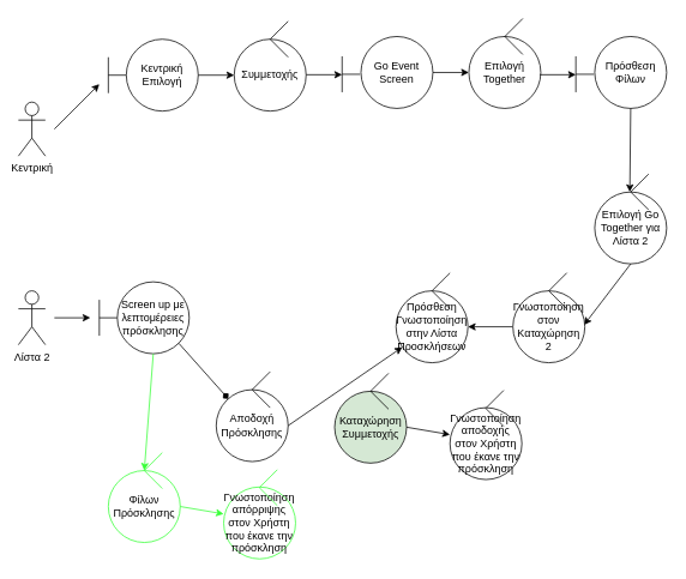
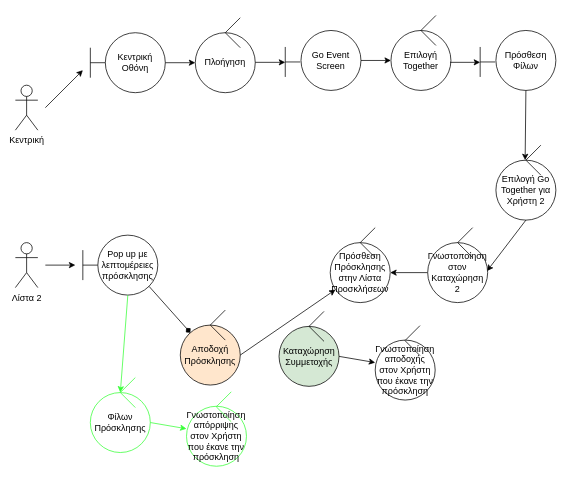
  <mxCell id="0" />
  <mxCell id="1" parent="0" />
  <mxCell id="2" value="Κεντρική" style="shape=umlActor;verticalLabelPosition=bottom;verticalAlign=top;html=1;outlineConnect=0;" parent="1" vertex="1"><mxGeometry x="20" y="113" width="30" height="60" as="geometry" /></mxCell>
  <mxCell id="3" value="" style="endArrow=none;html=1;rounded=0;" parent="1" edge="1"><mxGeometry width="50" height="50" relative="1" as="geometry"><mxPoint x="120" y="83" as="sourcePoint" /><mxPoint x="140" y="83" as="targetPoint" /></mxGeometry></mxCell>
  <mxCell id="4" value="" style="endArrow=none;html=1;rounded=0;" parent="1" edge="1"><mxGeometry width="50" height="50" relative="1" as="geometry"><mxPoint x="120" y="103" as="sourcePoint" /><mxPoint x="120" y="63" as="targetPoint" /></mxGeometry></mxCell>
  <mxCell id="5" value="" style="endArrow=classic;html=1;rounded=0;" parent="1" edge="1"><mxGeometry width="50" height="50" relative="1" as="geometry"><mxPoint x="60" y="143" as="sourcePoint" /><mxPoint x="110" y="93" as="targetPoint" /></mxGeometry></mxCell>
- <mxCell id="6" value="Κεντρική Επιλογή" style="ellipse;whiteSpace=wrap;html=1;aspect=fixed;" parent="1" vertex="1"><mxGeometry x="140" y="43" width="80" height="80" as="geometry" /></mxCell>
- <mxCell id="7" value="Συμμετοχής" style="ellipse;whiteSpace=wrap;html=1;aspect=fixed;" parent="1" vertex="1"><mxGeometry x="260" y="43" width="80" height="80" as="geometry" /></mxCell>
+ <mxCell id="6" value="Κεντρική Οθόνη" style="ellipse;whiteSpace=wrap;html=1;aspect=fixed;" parent="1" vertex="1"><mxGeometry x="140" y="43" width="80" height="80" as="geometry" /></mxCell>
+ <mxCell id="7" value="Πλοήγηση" style="ellipse;whiteSpace=wrap;html=1;aspect=fixed;" parent="1" vertex="1"><mxGeometry x="260" y="43" width="80" height="80" as="geometry" /></mxCell>
  <mxCell id="8" value="" style="endArrow=none;html=1;rounded=0;" parent="1" edge="1"><mxGeometry width="50" height="50" relative="1" as="geometry"><mxPoint x="300" y="43" as="sourcePoint" /><mxPoint x="320" y="23" as="targetPoint" /></mxGeometry></mxCell>
  <mxCell id="9" value="" style="endArrow=none;html=1;rounded=0;" parent="1" edge="1"><mxGeometry width="50" height="50" relative="1" as="geometry"><mxPoint x="300" y="43" as="sourcePoint" /><mxPoint x="320" y="63" as="targetPoint" /></mxGeometry></mxCell>
  <mxCell id="10" value="" style="endArrow=classic;html=1;rounded=0;entryX=0;entryY=0.5;entryDx=0;entryDy=0;" parent="1" target="7" edge="1"><mxGeometry width="50" height="50" relative="1" as="geometry"><mxPoint x="220" y="83" as="sourcePoint" /><mxPoint x="310" y="93" as="targetPoint" /></mxGeometry></mxCell>
  <mxCell id="11" value="Go Event Screen" style="ellipse;whiteSpace=wrap;html=1;aspect=fixed;" parent="1" vertex="1"><mxGeometry x="401" y="40" width="80" height="80" as="geometry" /></mxCell>
  <mxCell id="12" value="" style="endArrow=none;html=1;rounded=0;" parent="1" edge="1"><mxGeometry width="50" height="50" relative="1" as="geometry"><mxPoint x="380" y="102" as="sourcePoint" /><mxPoint x="380" y="62" as="targetPoint" /></mxGeometry></mxCell>
  <mxCell id="13" value="" style="endArrow=none;html=1;rounded=0;" parent="1" edge="1"><mxGeometry width="50" height="50" relative="1" as="geometry"><mxPoint x="380" y="82" as="sourcePoint" /><mxPoint x="400" y="82" as="targetPoint" /></mxGeometry></mxCell>
  <mxCell id="14" value="" style="endArrow=classic;html=1;rounded=0;entryX=0;entryY=0.5;entryDx=0;entryDy=0;" parent="1" edge="1"><mxGeometry width="50" height="50" relative="1" as="geometry"><mxPoint x="340" y="82.5" as="sourcePoint" /><mxPoint x="380" y="82.5" as="targetPoint" /></mxGeometry></mxCell>
  <mxCell id="15" value="Επιλογή Together" style="ellipse;whiteSpace=wrap;html=1;aspect=fixed;" parent="1" vertex="1"><mxGeometry x="521" y="40" width="80" height="80" as="geometry" /></mxCell>
  <mxCell id="16" value="" style="endArrow=none;html=1;rounded=0;" parent="1" edge="1"><mxGeometry width="50" height="50" relative="1" as="geometry"><mxPoint x="561" y="40" as="sourcePoint" /><mxPoint x="581" y="20" as="targetPoint" /></mxGeometry></mxCell>
  <mxCell id="17" value="" style="endArrow=none;html=1;rounded=0;" parent="1" edge="1"><mxGeometry width="50" height="50" relative="1" as="geometry"><mxPoint x="561" y="40" as="sourcePoint" /><mxPoint x="581" y="60" as="targetPoint" /></mxGeometry></mxCell>
  <mxCell id="18" value="" style="endArrow=classic;html=1;rounded=0;entryX=0;entryY=0.5;entryDx=0;entryDy=0;" parent="1" target="15" edge="1"><mxGeometry width="50" height="50" relative="1" as="geometry"><mxPoint x="481" y="80" as="sourcePoint" /><mxPoint x="571" y="90" as="targetPoint" /></mxGeometry></mxCell>
  <mxCell id="19" value="" style="endArrow=none;html=1;rounded=0;" parent="1" edge="1"><mxGeometry width="50" height="50" relative="1" as="geometry"><mxPoint x="640" y="102" as="sourcePoint" /><mxPoint x="640" y="62" as="targetPoint" /></mxGeometry></mxCell>
  <mxCell id="20" value="" style="endArrow=none;html=1;rounded=0;" parent="1" edge="1"><mxGeometry width="50" height="50" relative="1" as="geometry"><mxPoint x="640" y="82" as="sourcePoint" /><mxPoint x="660" y="82" as="targetPoint" /></mxGeometry></mxCell>
  <mxCell id="21" value="" style="endArrow=classic;html=1;rounded=0;entryX=0;entryY=0.5;entryDx=0;entryDy=0;" parent="1" edge="1"><mxGeometry width="50" height="50" relative="1" as="geometry"><mxPoint x="600" y="82.5" as="sourcePoint" /><mxPoint x="640" y="82.5" as="targetPoint" /></mxGeometry></mxCell>
  <mxCell id="22" value="&lt;div&gt;Πρόσθεση Φίλων&lt;br&gt;&lt;/div&gt;" style="ellipse;whiteSpace=wrap;html=1;aspect=fixed;" parent="1" vertex="1"><mxGeometry x="661" y="40" width="80" height="80" as="geometry" /></mxCell>
- <mxCell id="23" value="Επιλογή Go Together για Λίστα 2" style="ellipse;whiteSpace=wrap;html=1;aspect=fixed;" parent="1" vertex="1"><mxGeometry x="661" y="213" width="80" height="80" as="geometry" /></mxCell>
+ <mxCell id="23" value="Επιλογή Go Together για Χρήστη 2" style="ellipse;whiteSpace=wrap;html=1;aspect=fixed;" parent="1" vertex="1"><mxGeometry x="661" y="213" width="80" height="80" as="geometry" /></mxCell>
  <mxCell id="24" value="" style="endArrow=none;html=1;rounded=0;" parent="1" edge="1"><mxGeometry width="50" height="50" relative="1" as="geometry"><mxPoint x="701" y="213" as="sourcePoint" /><mxPoint x="721" y="193" as="targetPoint" /></mxGeometry></mxCell>
  <mxCell id="25" value="" style="endArrow=none;html=1;rounded=0;" parent="1" edge="1"><mxGeometry width="50" height="50" relative="1" as="geometry"><mxPoint x="701" y="213" as="sourcePoint" /><mxPoint x="721" y="233" as="targetPoint" /></mxGeometry></mxCell>
  <mxCell id="26" value="" style="endArrow=classic;html=1;rounded=0;exitX=0.5;exitY=1;exitDx=0;exitDy=0;" parent="1" source="22" edge="1"><mxGeometry width="50" height="50" relative="1" as="geometry"><mxPoint x="621" y="253" as="sourcePoint" /><mxPoint x="700" y="213" as="targetPoint" /></mxGeometry></mxCell>
  <mxCell id="27" value="" style="endArrow=classic;html=1;rounded=0;exitX=0.5;exitY=1;exitDx=0;exitDy=0;entryX=0.988;entryY=0.6;entryDx=0;entryDy=0;entryPerimeter=0;" parent="1" source="23" edge="1"><mxGeometry width="50" height="50" relative="1" as="geometry"><mxPoint x="380" y="163" as="sourcePoint" /><mxPoint x="649.04" y="361" as="targetPoint" /></mxGeometry></mxCell>
  <mxCell id="28" value="" style="endArrow=classic;html=1;rounded=0;" parent="1" source="29" edge="1"><mxGeometry width="50" height="50" relative="1" as="geometry"><mxPoint x="571.409" y="363.525" as="sourcePoint" /><mxPoint x="520" y="363" as="targetPoint" /></mxGeometry></mxCell>
  <mxCell id="29" value="Γνωστοποίηση στον Καταχώρηση 2" style="ellipse;whiteSpace=wrap;html=1;aspect=fixed;strokeColor=#000000;" parent="1" vertex="1"><mxGeometry x="570" y="323" width="80" height="80" as="geometry" /></mxCell>
  <mxCell id="30" value="" style="endArrow=none;html=1;rounded=0;strokeColor=#000000;" parent="1" edge="1"><mxGeometry width="50" height="50" relative="1" as="geometry"><mxPoint x="610" y="323" as="sourcePoint" /><mxPoint x="630" y="303" as="targetPoint" /></mxGeometry></mxCell>
  <mxCell id="31" value="" style="endArrow=none;html=1;rounded=0;strokeColor=#000000;" parent="1" edge="1"><mxGeometry width="50" height="50" relative="1" as="geometry"><mxPoint x="610" y="323" as="sourcePoint" /><mxPoint x="630" y="343" as="targetPoint" /></mxGeometry></mxCell>
- <mxCell id="32" value="Πρόσθεση Γνωστοποίηση στην Λίστα Προσκλήσεων" style="ellipse;whiteSpace=wrap;html=1;aspect=fixed;" vertex="1" parent="1"><mxGeometry x="440" y="323" width="80" height="80" as="geometry" /></mxCell>
+ <mxCell id="32" value="Πρόσθεση Πρόσκλησης στην Λίστα Προσκλήσεων" style="ellipse;whiteSpace=wrap;html=1;aspect=fixed;" vertex="1" parent="1"><mxGeometry x="440" y="323" width="80" height="80" as="geometry" /></mxCell>
  <mxCell id="33" value="" style="endArrow=none;html=1;rounded=0;" edge="1" parent="1"><mxGeometry width="50" height="50" relative="1" as="geometry"><mxPoint x="480" y="323" as="sourcePoint" /><mxPoint x="500" y="303" as="targetPoint" /></mxGeometry></mxCell>
  <mxCell id="34" value="" style="endArrow=none;html=1;rounded=0;" edge="1" parent="1"><mxGeometry width="50" height="50" relative="1" as="geometry"><mxPoint x="480" y="323" as="sourcePoint" /><mxPoint x="500" y="343" as="targetPoint" /></mxGeometry></mxCell>
  <mxCell id="35" value="Λίστα 2" style="shape=umlActor;verticalLabelPosition=bottom;verticalAlign=top;html=1;outlineConnect=0;" vertex="1" parent="1"><mxGeometry x="20" y="323" width="30" height="60" as="geometry" /></mxCell>
  <mxCell id="36" value="" style="endArrow=none;html=1;rounded=0;" edge="1" parent="1"><mxGeometry width="50" height="50" relative="1" as="geometry"><mxPoint x="110" y="353" as="sourcePoint" /><mxPoint x="130" y="353" as="targetPoint" /></mxGeometry></mxCell>
  <mxCell id="37" value="" style="endArrow=none;html=1;rounded=0;" edge="1" parent="1"><mxGeometry width="50" height="50" relative="1" as="geometry"><mxPoint x="110" y="373" as="sourcePoint" /><mxPoint x="110" y="333" as="targetPoint" /></mxGeometry></mxCell>
- <mxCell id="38" value="Screen up με λεπτομέρειες πρόσκλησης" style="ellipse;whiteSpace=wrap;html=1;aspect=fixed;" vertex="1" parent="1"><mxGeometry x="130" y="313" width="80" height="80" as="geometry" /></mxCell>
+ <mxCell id="38" value="Pop up με λεπτομέρειες πρόσκλησης" style="ellipse;whiteSpace=wrap;html=1;aspect=fixed;" vertex="1" parent="1"><mxGeometry x="130" y="313" width="80" height="80" as="geometry" /></mxCell>
  <mxCell id="39" value="" style="endArrow=classic;html=1;rounded=0;" edge="1" parent="1"><mxGeometry width="50" height="50" relative="1" as="geometry"><mxPoint x="60" y="353" as="sourcePoint" /><mxPoint x="100" y="353" as="targetPoint" /></mxGeometry></mxCell>
- <mxCell id="40" value="Αποδοχή Πρόσκλησης" style="ellipse;whiteSpace=wrap;html=1;aspect=fixed;" vertex="1" parent="1"><mxGeometry x="240" y="433" width="80" height="80" as="geometry" /></mxCell>
+ <mxCell id="40" value="Αποδοχή Πρόσκλησης" style="ellipse;whiteSpace=wrap;html=1;aspect=fixed;fillColor=#ffe6cc;" vertex="1" parent="1"><mxGeometry x="240" y="433" width="80" height="80" as="geometry" /></mxCell>
  <mxCell id="41" value="" style="endArrow=none;html=1;rounded=0;" edge="1" parent="1"><mxGeometry width="50" height="50" relative="1" as="geometry"><mxPoint x="280" y="433" as="sourcePoint" /><mxPoint x="300" y="413" as="targetPoint" /></mxGeometry></mxCell>
  <mxCell id="42" value="" style="endArrow=none;html=1;rounded=0;" edge="1" parent="1"><mxGeometry width="50" height="50" relative="1" as="geometry"><mxPoint x="280" y="433" as="sourcePoint" /><mxPoint x="300" y="453" as="targetPoint" /></mxGeometry></mxCell>
  <mxCell id="43" value="" style="endArrow=diamond;html=1;rounded=0;exitX=1;exitY=1;exitDx=0;exitDy=0;" edge="1" parent="1" source="38" target="40"><mxGeometry width="50" height="50" relative="1" as="geometry"><mxPoint x="230" y="93" as="sourcePoint" /><mxPoint x="270" y="93" as="targetPoint" /></mxGeometry></mxCell>
  <mxCell id="44" value="Καταχώρηση Συμμετοχής" style="ellipse;whiteSpace=wrap;html=1;aspect=fixed;fillColor=#d5e8d4;" vertex="1" parent="1"><mxGeometry x="371.72" y="434.72" width="80" height="80" as="geometry" /></mxCell>
  <mxCell id="45" value="" style="endArrow=none;html=1;rounded=0;" edge="1" parent="1"><mxGeometry width="50" height="50" relative="1" as="geometry"><mxPoint x="411.72" y="434.72" as="sourcePoint" /><mxPoint x="431.72" y="414.72" as="targetPoint" /></mxGeometry></mxCell>
  <mxCell id="46" value="" style="endArrow=none;html=1;rounded=0;" edge="1" parent="1"><mxGeometry width="50" height="50" relative="1" as="geometry"><mxPoint x="411.72" y="434.72" as="sourcePoint" /><mxPoint x="431.72" y="454.72" as="targetPoint" /></mxGeometry></mxCell>
  <mxCell id="47" value="" style="endArrow=classic;html=1;rounded=0;exitX=1;exitY=0.5;exitDx=0;exitDy=0;" edge="1" target="32" parent="1" source="40"><mxGeometry width="50" height="50" relative="1" as="geometry"><mxPoint x="330.004" y="383.004" as="sourcePoint" /><mxPoint x="401.72" y="94.72" as="targetPoint" /></mxGeometry></mxCell>
  <mxCell id="48" value="Γνωστοποίηση αποδοχής στον Χρήστη που έκανε την πρόσκληση" style="ellipse;whiteSpace=wrap;html=1;aspect=fixed;" vertex="1" parent="1"><mxGeometry x="500" y="453" width="80" height="80" as="geometry" /></mxCell>
  <mxCell id="49" value="" style="endArrow=none;html=1;rounded=0;" edge="1" parent="1"><mxGeometry width="50" height="50" relative="1" as="geometry"><mxPoint x="539.72" y="453.72" as="sourcePoint" /><mxPoint x="559.72" y="433.72" as="targetPoint" /></mxGeometry></mxCell>
  <mxCell id="50" value="" style="endArrow=none;html=1;rounded=0;" edge="1" parent="1"><mxGeometry width="50" height="50" relative="1" as="geometry"><mxPoint x="539.72" y="453.72" as="sourcePoint" /><mxPoint x="559.72" y="473.72" as="targetPoint" /></mxGeometry></mxCell>
  <mxCell id="51" value="" style="endArrow=classic;html=1;rounded=0;exitX=1;exitY=0.5;exitDx=0;exitDy=0;" edge="1" parent="1" source="44"><mxGeometry width="50" height="50" relative="1" as="geometry"><mxPoint x="481" y="493" as="sourcePoint" /><mxPoint x="500" y="483" as="targetPoint" /></mxGeometry></mxCell>
  <mxCell id="52" value="Φίλων Πρόσκλησης" style="ellipse;whiteSpace=wrap;html=1;aspect=fixed;strokeColor=#36FF36;" vertex="1" parent="1"><mxGeometry x="120" y="523" width="80" height="80" as="geometry" /></mxCell>
  <mxCell id="53" value="" style="endArrow=none;html=1;rounded=0;strokeColor=#36FF36;" edge="1" parent="1"><mxGeometry width="50" height="50" relative="1" as="geometry"><mxPoint x="160" y="523" as="sourcePoint" /><mxPoint x="180" y="503" as="targetPoint" /></mxGeometry></mxCell>
  <mxCell id="54" value="" style="endArrow=none;html=1;rounded=0;strokeColor=#36FF36;" edge="1" parent="1"><mxGeometry width="50" height="50" relative="1" as="geometry"><mxPoint x="160" y="523" as="sourcePoint" /><mxPoint x="180" y="543" as="targetPoint" /></mxGeometry></mxCell>
  <mxCell id="55" value="Γνωστοποίηση απόρριψης στον Χρήστη που έκανε την πρόσκληση" style="ellipse;whiteSpace=wrap;html=1;aspect=fixed;strokeColor=#36FF36;" vertex="1" parent="1"><mxGeometry x="248.28" y="541.28" width="80" height="80" as="geometry" /></mxCell>
  <mxCell id="56" value="" style="endArrow=none;html=1;rounded=0;strokeColor=#36FF36;" edge="1" parent="1"><mxGeometry width="50" height="50" relative="1" as="geometry"><mxPoint x="288" y="542" as="sourcePoint" /><mxPoint x="308" y="522" as="targetPoint" /></mxGeometry></mxCell>
  <mxCell id="57" value="" style="endArrow=none;html=1;rounded=0;strokeColor=#36FF36;" edge="1" parent="1"><mxGeometry width="50" height="50" relative="1" as="geometry"><mxPoint x="288" y="542" as="sourcePoint" /><mxPoint x="308" y="562" as="targetPoint" /></mxGeometry></mxCell>
  <mxCell id="58" value="" style="endArrow=classic;html=1;rounded=0;exitX=1;exitY=0.5;exitDx=0;exitDy=0;strokeColor=#36FF36;" edge="1" source="52" parent="1"><mxGeometry width="50" height="50" relative="1" as="geometry"><mxPoint x="229.28" y="581.28" as="sourcePoint" /><mxPoint x="248.28" y="571.28" as="targetPoint" /></mxGeometry></mxCell>
  <mxCell id="59" value="" style="endArrow=classic;html=1;rounded=0;exitX=0.5;exitY=1;exitDx=0;exitDy=0;strokeColor=#36FF36;" edge="1" parent="1" source="38"><mxGeometry width="50" height="50" relative="1" as="geometry"><mxPoint x="117.284" y="401.284" as="sourcePoint" /><mxPoint x="160" y="523" as="targetPoint" /></mxGeometry></mxCell>
